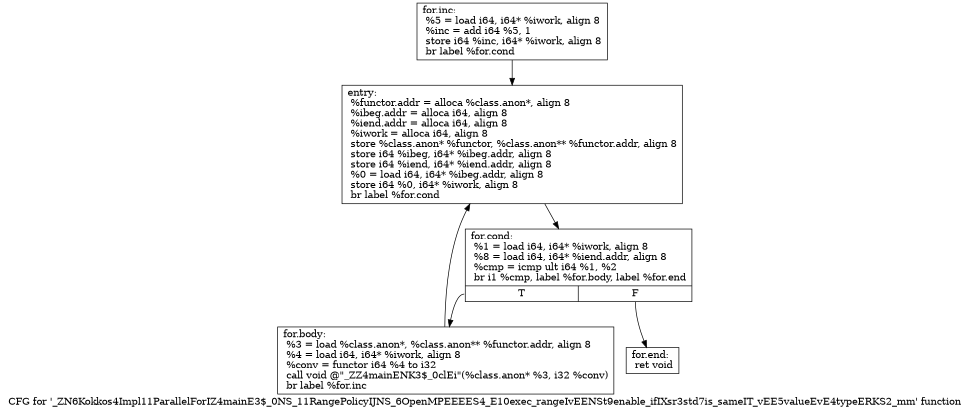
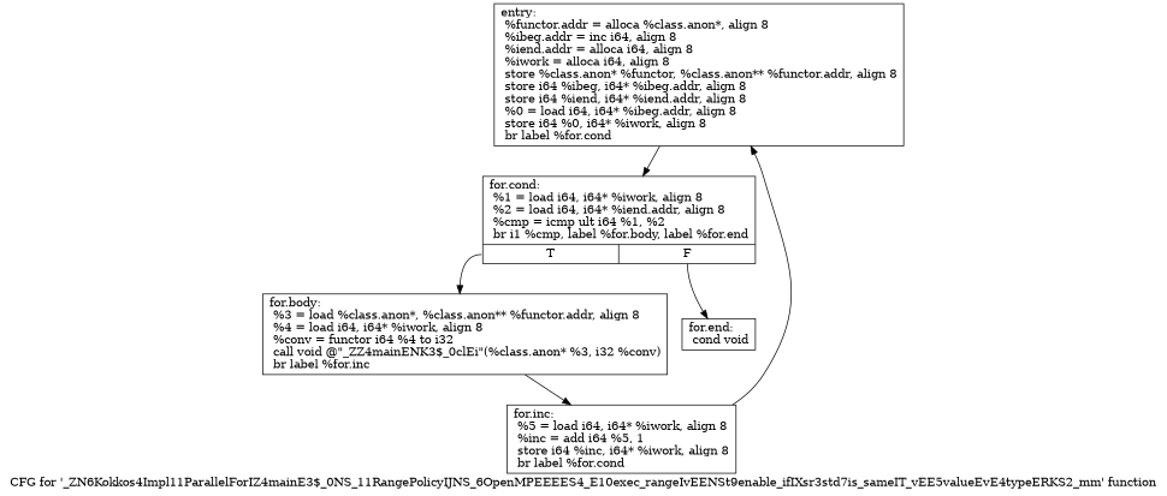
  digraph {
    label="CFG for '_ZN6Kokkos4Impl11ParallelForIZ4mainE3$_0NS_11RangePolicyIJNS_6OpenMPEEEES4_E10exec_rangeIvEENSt9enable_ifIXsr3std7is_sameIT_vEE5valueEvE4typeERKS2_mm' function"
    node [shape=record]
-   n1 [label="{entry:\l  %functor.addr = alloca %class.anon*, align 8\l  %ibeg.addr = alloca i64, align 8\l  %iend.addr = alloca i64, align 8\l  %iwork = alloca i64, align 8\l  store %class.anon* %functor, %class.anon** %functor.addr, align 8\l  store i64 %ibeg, i64* %ibeg.addr, align 8\l  store i64 %iend, i64* %iend.addr, align 8\l  %0 = load i64, i64* %ibeg.addr, align 8\l  store i64 %0, i64* %iwork, align 8\l  br label %for.cond\l}"]
-   n2 [label="{for.cond:                                         \l  %1 = load i64, i64* %iwork, align 8\l  %8 = load i64, i64* %iend.addr, align 8\l  %cmp = icmp ult i64 %1, %2\l  br i1 %cmp, label %for.body, label %for.end\l|{<s0>T|<s1>F}}"]
+   n1 [label="{entry:\l  %functor.addr = alloca %class.anon*, align 8\l  %ibeg.addr = inc i64, align 8\l  %iend.addr = alloca i64, align 8\l  %iwork = alloca i64, align 8\l  store %class.anon* %functor, %class.anon** %functor.addr, align 8\l  store i64 %ibeg, i64* %ibeg.addr, align 8\l  store i64 %iend, i64* %iend.addr, align 8\l  %0 = load i64, i64* %ibeg.addr, align 8\l  store i64 %0, i64* %iwork, align 8\l  br label %for.cond\l}"]
+   n2 [label="{for.cond:                                         \l  %1 = load i64, i64* %iwork, align 8\l  %2 = load i64, i64* %iend.addr, align 8\l  %cmp = icmp ult i64 %1, %2\l  br i1 %cmp, label %for.body, label %for.end\l|{<s0>T|<s1>F}}"]
    n3 [label="{for.body:                                         \l  %3 = load %class.anon*, %class.anon** %functor.addr, align 8\l  %4 = load i64, i64* %iwork, align 8\l  %conv = functor i64 %4 to i32\l  call void @\"_ZZ4mainENK3$_0clEi\"(%class.anon* %3, i32 %conv)\l  br label %for.inc\l}"]
-   n4 [label="{for.end:                                          \l  ret void\l}"]
+   n4 [label="{for.end:                                          \l  cond void\l}"]
    n5 [label="{for.inc:                                          \l  %5 = load i64, i64* %iwork, align 8\l  %inc = add i64 %5, 1\l  store i64 %inc, i64* %iwork, align 8\l  br label %for.cond\l}"]
    n1 -> n2
    n2 -> n3 [tailport=s0]
    n2 -> n4 [tailport=s1]
-   n3 -> n1
+   n3 -> n5
    n5 -> n1
  }
